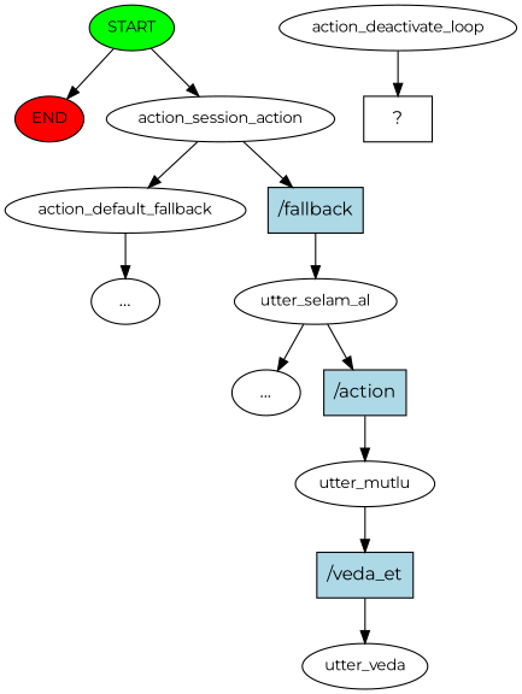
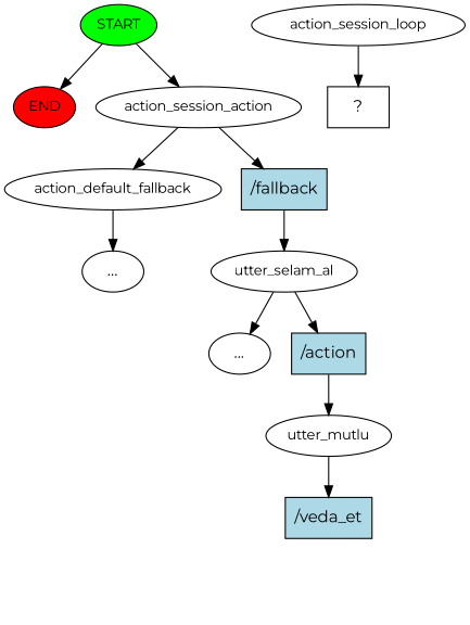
  digraph {
    fontname=Montserrat
    node [fontname=Montserrat fontsize=12]
    edge [fontname=Montserrat]
    n1 [fillcolor=green label=START style=filled]
    n2 [fillcolor=red label=END style=filled]
    n3 [label=action_session_action]
    n4 [label=action_default_fallback]
    n5 [fillcolor=lightblue label="/fallback" shape=rect style=filled fontsize=""]
    n6 [label="..." fontsize=""]
    n7 [label=utter_selam_al]
    n8 [label="..." fontsize=""]
    n9 [fillcolor=lightblue label="/action" shape=rect style=filled fontsize=""]
    n10 [label=utter_mutlu]
    n11 [fillcolor=lightblue label="/veda_et" shape=rect style=filled fontsize=""]
-   n12 [label=utter_veda]
-   n13 [label=action_deactivate_loop]
+   n13 [label=action_session_loop]
    n14 [label="  ?  " shape=rect fontsize=""]
    n1 -> n2
    n1 -> n3
    n3 -> n4
    n3 -> n5
    n4 -> n6
    n5 -> n7
    n7 -> n8
    n7 -> n9
    n9 -> n10
    n10 -> n11
-   n11 -> n12
    n13 -> n14
  }
